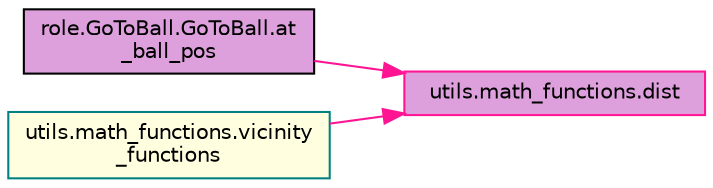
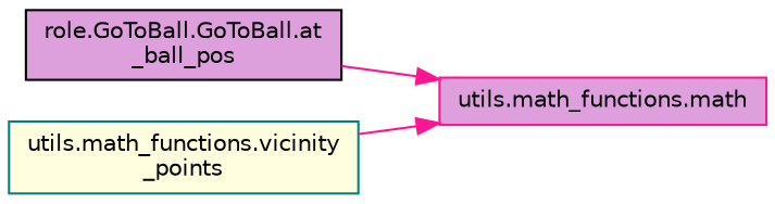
  digraph {
    rankdir=LR
    node [fillcolor=plum fontname=Helvetica fontsize=10 shape=record style=filled]
    edge [color=deeppink fontname=Helvetica fontsize=10 labelfontname=Helvetica labelfontsize=10 style=solid]
    n1 [color=black fontcolor=black height=0.2 label="role.GoToBall.GoToBall.at\l_ball_pos" width=0.4]
-   n2 [color=deeppink height=0.2 label="utils.math_functions.dist" width=0.4]
-   n3 [color=teal fillcolor=lightyellow height=0.2 label="utils.math_functions.vicinity\l_functions" width=0.4]
+   n2 [color=deeppink height=0.2 label="utils.math_functions.math" width=0.4]
+   n3 [color=teal fillcolor=lightyellow height=0.2 label="utils.math_functions.vicinity\l_points" width=0.4]
    n1 -> n2
    n3 -> n2
  }
